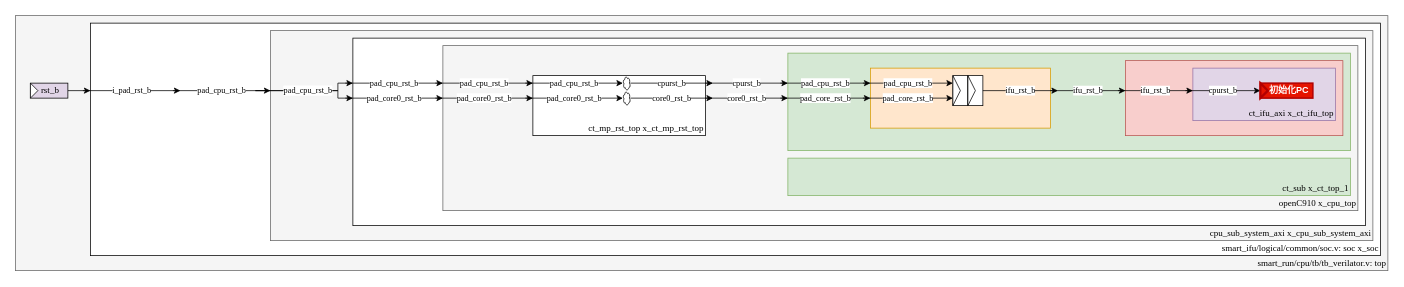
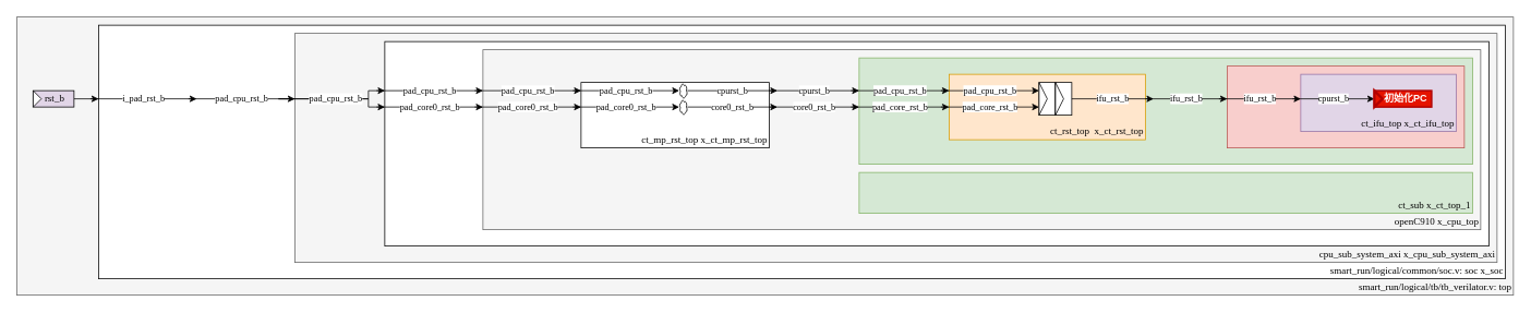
  <mxCell id="0" />
  <mxCell id="1" parent="0" />
  <mxCell id="2" value="" style="rounded=0;whiteSpace=wrap;html=1;fontFamily=mono;fillColor=#f5f5f5;fontColor=#333333;strokeColor=#666666;" vertex="1" parent="1"><mxGeometry x="20" width="1830" height="340" as="geometry" y="20" /></mxCell>
  <mxCell id="3" value="" style="rounded=0;whiteSpace=wrap;html=1;fontFamily=mono;" vertex="1" parent="1"><mxGeometry x="120" y="30" width="1720" height="310" as="geometry" /></mxCell>
  <mxCell id="4" value="" style="rounded=0;whiteSpace=wrap;html=1;fontFamily=mono;fillColor=#f5f5f5;fontColor=#333333;strokeColor=#666666;" vertex="1" parent="1"><mxGeometry x="360" y="40" width="1470" height="280" as="geometry" /></mxCell>
  <mxCell id="5" value="pad_cpu_rst_b" style="endArrow=classic;html=1;rounded=0;fontFamily=mono;" edge="1" parent="1"><mxGeometry width="50" height="50" relative="1" as="geometry"><mxPoint x="340" y="120" as="sourcePoint" /><mxPoint x="470" y="130" as="targetPoint" /><Array as="points"><mxPoint x="450" y="120" /><mxPoint x="450" y="130" /></Array></mxGeometry></mxCell>
  <mxCell id="6" value="" style="rounded=0;whiteSpace=wrap;html=1;fontFamily=mono;" vertex="1" parent="1"><mxGeometry x="470" y="50" width="1350" height="250" as="geometry" /></mxCell>
  <mxCell id="7" value="" style="rounded=0;whiteSpace=wrap;html=1;fontFamily=mono;fillColor=#f5f5f5;fontColor=#333333;strokeColor=#666666;" vertex="1" parent="1"><mxGeometry x="590" y="60" width="1220" height="220" as="geometry" /></mxCell>
  <mxCell id="8" value="" style="rounded=0;whiteSpace=wrap;html=1;fontFamily=mono;" vertex="1" parent="1"><mxGeometry x="710" y="100" width="230" height="80" as="geometry" /></mxCell>
  <mxCell id="9" value="core0_rst_b" style="endArrow=classic;html=1;rounded=0;endFill=1;fontFamily=mono;" edge="1" parent="1" source="16"><mxGeometry width="50" height="50" relative="1" as="geometry"><mxPoint x="840" y="130" as="sourcePoint" /><mxPoint x="950" y="130" as="targetPoint" /></mxGeometry></mxCell>
  <mxCell id="10" value="cpurst_b" style="endArrow=classic;html=1;rounded=0;endFill=1;fontFamily=mono;" edge="1" parent="1" source="15"><mxGeometry width="50" height="50" relative="1" as="geometry"><mxPoint x="840" y="110" as="sourcePoint" /><mxPoint x="950" y="110" as="targetPoint" /></mxGeometry></mxCell>
  <mxCell id="11" value="pad_core0_rst_b" style="endArrow=classic;html=1;rounded=0;fontFamily=mono;" edge="1" parent="1" target="16"><mxGeometry width="50" height="50" relative="1" as="geometry"><mxPoint y="130" as="sourcePoint" x="700" /><mxPoint x="830" y="130" as="targetPoint" /></mxGeometry></mxCell>
  <mxCell id="12" value="pad_cpu_rst_b" style="endArrow=classic;html=1;rounded=0;fontFamily=mono;" edge="1" target="15" parent="1"><mxGeometry width="50" height="50" relative="1" as="geometry"><mxPoint y="110" as="sourcePoint" x="700" /><mxPoint x="830" y="110" as="targetPoint" /></mxGeometry></mxCell>
  <mxCell id="13" value="openC910 x_cpu_top" style="text;html=1;align=right;verticalAlign=middle;whiteSpace=wrap;rounded=0;fontFamily=mono;" vertex="1" parent="1"><mxGeometry x="1670" y="260" width="140" height="20" as="geometry" /></mxCell>
  <mxCell id="14" value="&lt;span style=&quot;text-wrap: nowrap;&quot;&gt;ct_mp_rst_top&amp;nbsp;x_ct_mp_rst_top&lt;/span&gt;" style="text;html=1;align=right;verticalAlign=middle;whiteSpace=wrap;rounded=0;fontFamily=mono;" vertex="1" parent="1"><mxGeometry x="720" y="160" width="220" height="20" as="geometry" /></mxCell>
  <mxCell id="15" value="" style="ellipse;shape=cloud;whiteSpace=wrap;html=1;fontFamily=mono;" vertex="1" parent="1"><mxGeometry x="830" y="100" width="10" height="20" as="geometry" /></mxCell>
  <mxCell id="16" value="" style="ellipse;shape=cloud;whiteSpace=wrap;html=1;fontFamily=mono;" vertex="1" parent="1"><mxGeometry x="830" y="120" width="10" height="20" as="geometry" /></mxCell>
  <mxCell id="17" value="pad_cpu_rst_b" style="endArrow=classic;html=1;rounded=0;fontFamily=mono;" edge="1" parent="1"><mxGeometry width="50" height="50" relative="1" as="geometry"><mxPoint x="580" y="110" as="sourcePoint" /><mxPoint x="710" y="110" as="targetPoint" /></mxGeometry></mxCell>
  <mxCell id="18" value="pad_core0_rst_b" style="endArrow=classic;html=1;rounded=0;fontFamily=mono;" edge="1" parent="1"><mxGeometry width="50" height="50" relative="1" as="geometry"><mxPoint x="580" y="130" as="sourcePoint" /><mxPoint x="710" y="130" as="targetPoint" /></mxGeometry></mxCell>
  <mxCell id="19" value="pad_cpu_rst_b" style="endArrow=classic;html=1;rounded=0;fontFamily=mono;" edge="1" parent="1"><mxGeometry width="50" height="50" relative="1" as="geometry"><mxPoint x="460" y="110" as="sourcePoint" /><mxPoint x="590" y="110" as="targetPoint" /></mxGeometry></mxCell>
  <mxCell id="20" value="pad_core0_rst_b" style="endArrow=classic;html=1;rounded=0;fontFamily=mono;" edge="1" parent="1"><mxGeometry width="50" height="50" relative="1" as="geometry"><mxPoint x="460" y="130" as="sourcePoint" /><mxPoint x="590" y="130" as="targetPoint" /></mxGeometry></mxCell>
  <mxCell id="21" value="pad_cpu_rst_b" style="endArrow=classic;html=1;rounded=0;fontFamily=mono;" edge="1" parent="1"><mxGeometry width="50" height="50" relative="1" as="geometry"><mxPoint x="340" y="120" as="sourcePoint" /><mxPoint x="470" y="110" as="targetPoint" /><Array as="points"><mxPoint x="450" y="120" /><mxPoint x="450" y="110" /></Array></mxGeometry></mxCell>
  <mxCell id="22" value="cpu_sub_system_axi&amp;nbsp;x_cpu_sub_system_axi" style="text;html=1;align=right;verticalAlign=middle;whiteSpace=wrap;rounded=0;fontFamily=mono;" vertex="1" parent="1"><mxGeometry x="1490" y="300" width="340" height="20" as="geometry" /></mxCell>
  <mxCell id="23" value="pad_cpu_rst_b" style="endArrow=classic;html=1;rounded=0;fontFamily=mono;" edge="1" parent="1"><mxGeometry width="50" height="50" relative="1" as="geometry"><mxPoint x="230" y="120" as="sourcePoint" /><mxPoint x="360" y="120" as="targetPoint" /></mxGeometry></mxCell>
  <mxCell id="24" value="i_pad_rst_b" style="endArrow=classic;html=1;rounded=0;fontFamily=mono;" edge="1" parent="1"><mxGeometry width="50" height="50" relative="1" as="geometry"><mxPoint x="110" y="120" as="sourcePoint" /><mxPoint x="240" y="120" as="targetPoint" /></mxGeometry></mxCell>
- <mxCell id="25" value="smart_ifu/logical/common/soc.v: soc x_soc" style="text;html=1;align=right;verticalAlign=middle;whiteSpace=wrap;rounded=0;fontFamily=mono;" vertex="1" parent="1"><mxGeometry x="1500" y="320" width="340" height="20" as="geometry" /></mxCell>
+ <mxCell id="25" value="smart_run/logical/common/soc.v: soc x_soc" style="text;html=1;align=right;verticalAlign=middle;whiteSpace=wrap;rounded=0;fontFamily=mono;" vertex="1" parent="1"><mxGeometry x="1500" y="320" width="340" height="20" as="geometry" /></mxCell>
  <mxCell id="26" value="" style="endArrow=classic;html=1;rounded=0;fontFamily=mono;" edge="1" parent="1" source="27"><mxGeometry width="50" height="50" relative="1" as="geometry"><mxPoint x="60" y="120" as="sourcePoint" /><mxPoint x="120" y="120" as="targetPoint" /></mxGeometry></mxCell>
  <mxCell id="27" value="&amp;nbsp;rst_b" style="rounded=0;whiteSpace=wrap;html=1;fontFamily=mono;fillColor=#e1d5e7;" vertex="1" parent="1"><mxGeometry x="40" y="110" width="50" height="20" as="geometry" /></mxCell>
  <mxCell id="28" value="" style="triangle;whiteSpace=wrap;html=1;fontFamily=mono;" vertex="1" parent="1"><mxGeometry x="40" y="110" width="10" height="20" as="geometry" /></mxCell>
- <mxCell id="29" value="smart_run/cpu/tb/tb_verilator.v: top" style="text;html=1;align=right;verticalAlign=middle;whiteSpace=wrap;rounded=0;fontFamily=mono;" vertex="1" parent="1"><mxGeometry x="1510" y="340" width="340" height="20" as="geometry" /></mxCell>
+ <mxCell id="29" value="smart_run/logical/tb/tb_verilator.v: top" style="text;html=1;align=right;verticalAlign=middle;whiteSpace=wrap;rounded=0;fontFamily=mono;" vertex="1" parent="1"><mxGeometry x="1510" y="340" width="340" height="20" as="geometry" /></mxCell>
  <mxCell id="30" value="" style="rounded=0;whiteSpace=wrap;html=1;fontFamily=mono;fillColor=#d5e8d4;strokeColor=#82b366;" vertex="1" parent="1"><mxGeometry x="1050" y="70" width="750" height="130" as="geometry" /></mxCell>
  <mxCell id="31" value="" style="rounded=0;whiteSpace=wrap;html=1;fontFamily=mono;fillColor=#d5e8d4;strokeColor=#82b366;" vertex="1" parent="1"><mxGeometry x="1050" y="210" width="750" height="50" as="geometry" /></mxCell>
  <mxCell id="32" value="ct_sub x_ct_top_1" style="text;html=1;align=right;verticalAlign=middle;whiteSpace=wrap;rounded=0;fontFamily=mono;" vertex="1" parent="1"><mxGeometry x="1660" y="240" width="140" height="20" as="geometry" /></mxCell>
  <mxCell id="33" value="pad_core_rst_b" style="endArrow=classic;html=1;rounded=0;endFill=1;fontFamily=mono;" edge="1" parent="1"><mxGeometry width="50" height="50" relative="1" as="geometry"><mxPoint x="1040" y="130" as="sourcePoint" /><mxPoint x="1160" y="130" as="targetPoint" /></mxGeometry></mxCell>
  <mxCell id="34" value="pad_cpu_rst_b" style="endArrow=classic;html=1;rounded=0;endFill=1;fontFamily=mono;" edge="1" parent="1"><mxGeometry width="50" height="50" relative="1" as="geometry"><mxPoint x="1040" y="110" as="sourcePoint" /><mxPoint x="1160" y="110" as="targetPoint" /></mxGeometry></mxCell>
  <mxCell id="35" value="" style="rounded=0;whiteSpace=wrap;html=1;fontFamily=mono;fillColor=#ffe6cc;strokeColor=#d79b00;" vertex="1" parent="1"><mxGeometry x="1160" y="90" width="240" height="80" as="geometry" /></mxCell>
  <mxCell id="36" value="pad_cpu_rst_b" style="endArrow=classic;html=1;rounded=0;endFill=1;fontFamily=mono;" edge="1" parent="1"><mxGeometry width="50" height="50" relative="1" as="geometry"><mxPoint x="1150" y="110" as="sourcePoint" /><mxPoint x="1270" y="110" as="targetPoint" /></mxGeometry></mxCell>
  <mxCell id="37" value="pad_core_rst_b" style="endArrow=classic;html=1;rounded=0;endFill=1;fontFamily=mono;" edge="1" parent="1"><mxGeometry width="50" height="50" relative="1" as="geometry"><mxPoint x="1150" y="130" as="sourcePoint" /><mxPoint x="1270" y="130" as="targetPoint" /></mxGeometry></mxCell>
+ <mxCell id="38" value="ct_rst_top&amp;nbsp; x_ct_rst_top" style="text;html=1;align=right;verticalAlign=middle;whiteSpace=wrap;rounded=0;fontFamily=mono;" vertex="1" parent="1"><mxGeometry x="1210" y="150" width="190" height="20" as="geometry" /></mxCell>
  <mxCell id="39" value="" style="rounded=0;whiteSpace=wrap;html=1;" vertex="1" parent="1"><mxGeometry x="1270" y="100" width="20" height="40" as="geometry" /></mxCell>
  <mxCell id="40" value="" style="triangle;whiteSpace=wrap;html=1;" vertex="1" parent="1"><mxGeometry x="1270" y="100" width="10" height="40" as="geometry" /></mxCell>
  <mxCell id="41" value="" style="rounded=0;whiteSpace=wrap;html=1;" vertex="1" parent="1"><mxGeometry x="1290" y="100" width="20" height="40" as="geometry" /></mxCell>
  <mxCell id="42" value="" style="triangle;whiteSpace=wrap;html=1;" vertex="1" parent="1"><mxGeometry x="1290" y="100" width="10" height="40" as="geometry" /></mxCell>
  <mxCell id="43" value="ifu_rst_b" style="endArrow=classic;html=1;rounded=0;endFill=1;fontFamily=mono;" edge="1" parent="1"><mxGeometry width="50" height="50" relative="1" as="geometry"><mxPoint x="1310" y="120" as="sourcePoint" /><mxPoint x="1410" y="120" as="targetPoint" /></mxGeometry></mxCell>
  <mxCell id="44" value="" style="rounded=0;whiteSpace=wrap;html=1;fontFamily=mono;fillColor=#f8cecc;strokeColor=#b85450;" vertex="1" parent="1"><mxGeometry x="1500" y="80" width="290" height="100" as="geometry" /></mxCell>
  <mxCell id="45" value="ifu_rst_b" style="endArrow=classic;html=1;rounded=0;endFill=1;fontFamily=mono;" edge="1" parent="1"><mxGeometry width="50" height="50" relative="1" as="geometry"><mxPoint x="1490" y="120" as="sourcePoint" /><mxPoint x="1590" y="120" as="targetPoint" /></mxGeometry></mxCell>
  <mxCell id="46" value="" style="rounded=0;whiteSpace=wrap;html=1;fontFamily=mono;fillColor=#e1d5e7;strokeColor=#9673a6;" vertex="1" parent="1"><mxGeometry x="1590" y="90" width="190" height="70" as="geometry" /></mxCell>
- <mxCell id="47" value="ct_ifu_axi x_ct_ifu_top" style="text;html=1;align=right;verticalAlign=middle;whiteSpace=wrap;rounded=0;fontFamily=mono;" vertex="1" parent="1"><mxGeometry x="1600" y="140" width="180" height="20" as="geometry" /></mxCell>
+ <mxCell id="47" value="ct_ifu_top x_ct_ifu_top" style="text;html=1;align=right;verticalAlign=middle;whiteSpace=wrap;rounded=0;fontFamily=mono;" vertex="1" parent="1"><mxGeometry x="1600" y="140" width="180" height="20" as="geometry" /></mxCell>
  <mxCell id="48" value="cpurst_b" style="endArrow=classic;html=1;rounded=0;endFill=1;fontFamily=mono;" edge="1" parent="1"><mxGeometry width="50" height="50" relative="1" as="geometry"><mxPoint x="1580" y="120" as="sourcePoint" /><mxPoint x="1680" y="120" as="targetPoint" /></mxGeometry></mxCell>
  <mxCell id="49" value="cpurst_b" style="endArrow=classic;html=1;rounded=0;endFill=1;fontFamily=mono;" edge="1" parent="1"><mxGeometry width="50" height="50" relative="1" as="geometry"><mxPoint x="940" y="110" as="sourcePoint" /><mxPoint x="1050" y="110" as="targetPoint" /></mxGeometry></mxCell>
  <mxCell id="50" value="core0_rst_b" style="endArrow=classic;html=1;rounded=0;endFill=1;fontFamily=mono;" edge="1" parent="1"><mxGeometry width="50" height="50" relative="1" as="geometry"><mxPoint x="940" y="130" as="sourcePoint" /><mxPoint x="1050" y="130" as="targetPoint" /></mxGeometry></mxCell>
  <mxCell id="51" value="ifu_rst_b" style="endArrow=classic;html=1;rounded=0;endFill=1;fontFamily=mono;" edge="1" parent="1"><mxGeometry width="50" height="50" relative="1" as="geometry"><mxPoint x="1400" y="120" as="sourcePoint" /><mxPoint x="1500" y="120" as="targetPoint" /></mxGeometry></mxCell>
  <mxCell id="52" value="&lt;b&gt;&amp;nbsp; 初始化PC&lt;/b&gt;" style="rounded=0;whiteSpace=wrap;html=1;strokeWidth=2;fillColor=#e51400;strokeColor=#B20000;fontColor=#ffffff;" vertex="1" parent="1"><mxGeometry x="1680" y="110" width="70" height="20" as="geometry" /></mxCell>
  <mxCell id="53" value="" style="triangle;whiteSpace=wrap;html=1;strokeWidth=3;fillColor=#e51400;fontColor=#ffffff;strokeColor=#B20000;" vertex="1" parent="1"><mxGeometry x="1680" y="110" width="10" height="20" as="geometry" /></mxCell>
